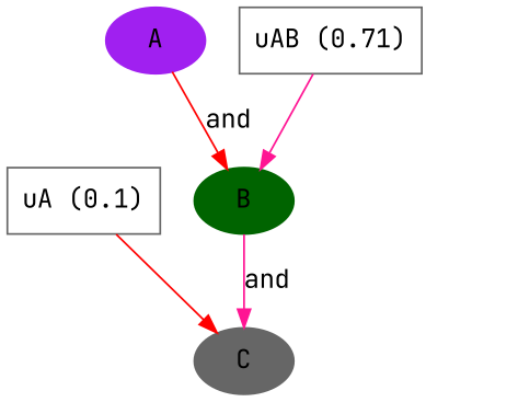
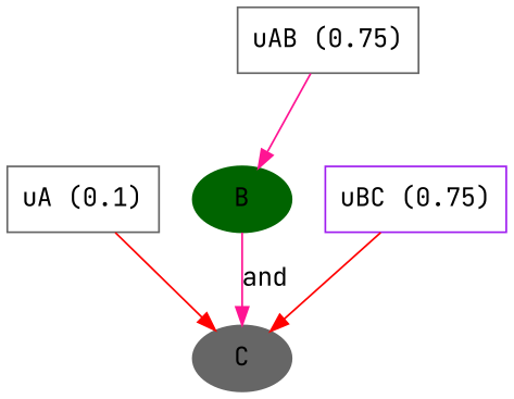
  digraph {
    fontname="JetBrains Mono"
    node [color=gray40 fontname="JetBrains Mono"]
    edge [color=red fontname="JetBrains Mono"]
    n1 [label="uA (0.1)" shape=box]
    C [style=filled]
-   A [color=purple style=filled]
    B [color=darkgreen style=filled]
-   n5 [label="uAB (0.71)" shape=box]
+   n5 [label="uAB (0.75)" shape=box]
+   n6 [color=purple label="uBC (0.75)" shape=box]
    n1 -> C
-   A -> B [label=and]
    B -> C [color=deeppink label=and]
    n5 -> B [color=deeppink]
+   n6 -> C
  }
